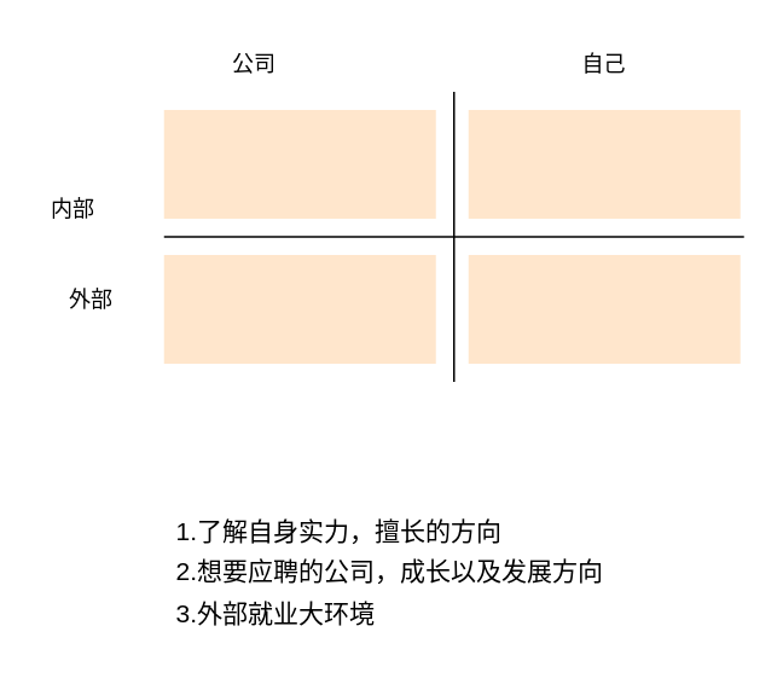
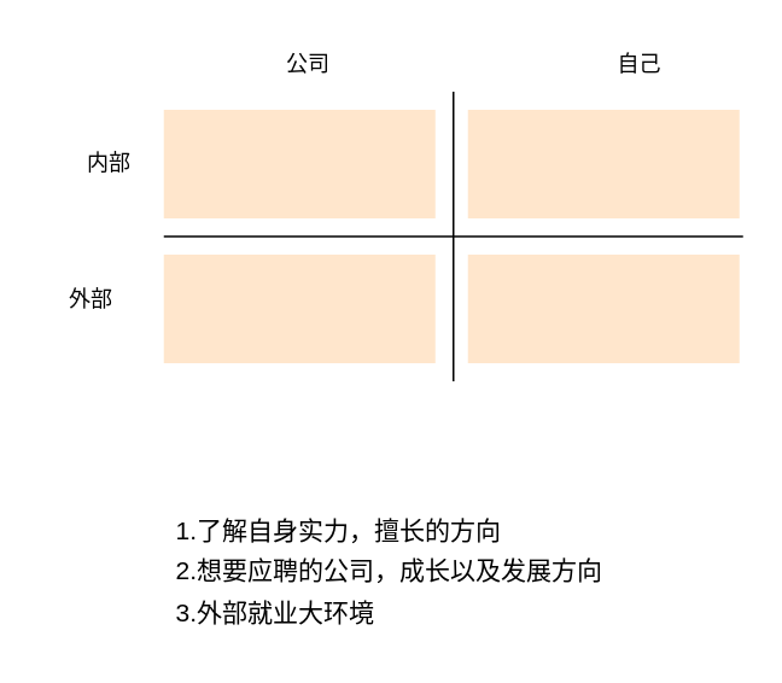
  <mxCell id="0" />
  <mxCell id="1" parent="0" />
  <mxCell id="2" value="" style="endArrow=none;html=1;rounded=0;" parent="1" edge="1"><mxGeometry width="50" height="50" relative="1" as="geometry"><mxPoint x="90" y="130" as="sourcePoint" /><mxPoint x="410" y="130" as="targetPoint" /></mxGeometry></mxCell>
  <mxCell id="3" value="" style="endArrow=none;html=1;rounded=0;" parent="1" edge="1"><mxGeometry width="50" height="50" relative="1" as="geometry"><mxPoint x="250" y="210" as="sourcePoint" /><mxPoint x="250" y="50" as="targetPoint" /></mxGeometry></mxCell>
- <mxCell id="4" value="自己" style="text;html=1;align=center;verticalAlign=middle;whiteSpace=wrap;rounded=0;" parent="1" vertex="1"><mxGeometry x="303" y="20" width="60" height="30" as="geometry" /></mxCell>
- <mxCell id="5" value="公司" style="text;html=1;align=center;verticalAlign=middle;whiteSpace=wrap;rounded=0;" parent="1" vertex="1"><mxGeometry x="110" y="20" width="60" height="30" as="geometry" /></mxCell>
- <mxCell id="6" value="内部" style="text;html=1;align=center;verticalAlign=middle;whiteSpace=wrap;rounded=0;" parent="1" vertex="1"><mxGeometry x="10" y="100" width="60" height="30" as="geometry" /></mxCell>
+ <mxCell id="4" value="自己" style="text;html=1;align=center;verticalAlign=middle;whiteSpace=wrap;rounded=0;" parent="1" vertex="1"><mxGeometry x="323" y="20" width="60" height="30" as="geometry" /></mxCell>
+ <mxCell id="5" value="公司" style="text;html=1;align=center;verticalAlign=middle;whiteSpace=wrap;rounded=0;" parent="1" vertex="1"><mxGeometry x="140" y="20" width="60" height="30" as="geometry" /></mxCell>
+ <mxCell id="6" value="内部" style="text;html=1;align=center;verticalAlign=middle;whiteSpace=wrap;rounded=0;" parent="1" vertex="1"><mxGeometry x="30" y="75" width="60" height="30" as="geometry" /></mxCell>
  <mxCell id="7" value="外部" style="text;html=1;align=center;verticalAlign=middle;whiteSpace=wrap;rounded=0;" parent="1" vertex="1"><mxGeometry x="20" y="150" width="60" height="30" as="geometry" /></mxCell>
  <mxCell id="8" value="" style="rounded=0;whiteSpace=wrap;html=1;fillColor=#ffe6cc;strokeColor=none;" parent="1" vertex="1"><mxGeometry x="258" y="60" width="150" height="60" as="geometry" /></mxCell>
  <mxCell id="9" value="" style="rounded=0;whiteSpace=wrap;html=1;fillColor=#ffe6cc;strokeColor=none;" parent="1" vertex="1"><mxGeometry x="90" y="60" width="150" height="60" as="geometry" /></mxCell>
  <mxCell id="10" value="" style="rounded=0;whiteSpace=wrap;html=1;fillColor=#ffe6cc;strokeColor=none;" parent="1" vertex="1"><mxGeometry x="90" y="140" width="150" height="60" as="geometry" /></mxCell>
  <mxCell id="11" value="" style="rounded=0;whiteSpace=wrap;html=1;fillColor=#ffe6cc;strokeColor=none;" parent="1" vertex="1"><mxGeometry x="258" y="140" width="150" height="60" as="geometry" /></mxCell>
  <mxCell id="12" value="&lt;div style=&quot;line-height: 160%;&quot;&gt;&lt;font style=&quot;font-size: 14px; line-height: 160%;&quot;&gt;1.了解自身实力，擅长的方向&lt;/font&gt;&lt;div&gt;&lt;font style=&quot;font-size: 14px; line-height: 160%;&quot;&gt;2.想要应聘的公司，成长以及发展方向&lt;/font&gt;&lt;/div&gt;&lt;div&gt;&lt;font style=&quot;font-size: 14px; line-height: 160%;&quot;&gt;3.外部就业大环境&lt;/font&gt;&lt;/div&gt;&lt;/div&gt;" style="text;html=1;align=left;verticalAlign=middle;resizable=0;points=[];autosize=1;strokeColor=none;fillColor=none;" parent="1" vertex="1"><mxGeometry x="95" y="275" width="260" height="80" as="geometry" /></mxCell>
